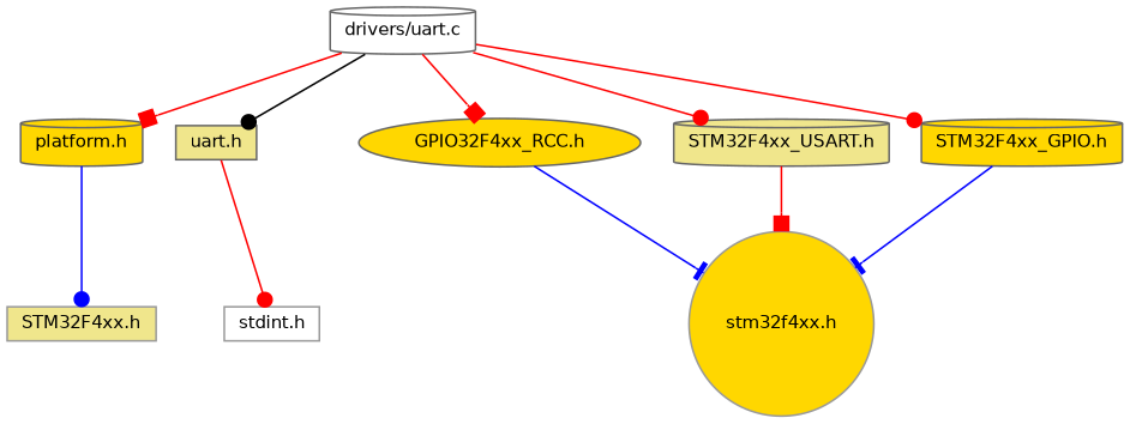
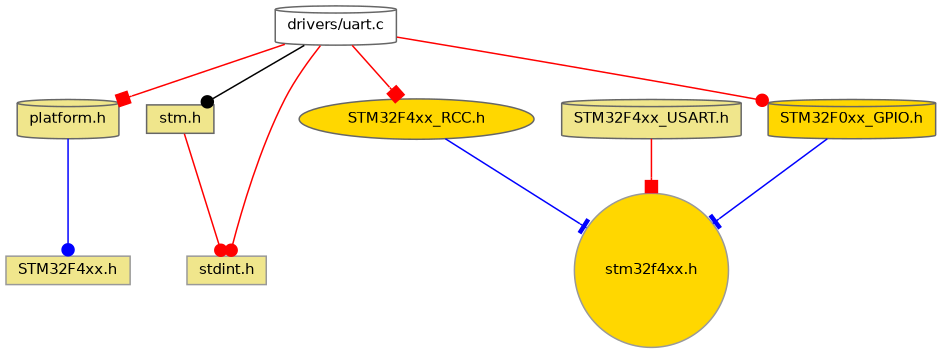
  digraph {
    node [color=grey40 fillcolor=gold fontname=Helvetica fontsize=10 shape=cylinder style=filled]
    edge [arrowhead=dot color=red fontname=Helvetica fontsize=10 labelfontname=Helvetica labelfontsize=10 style=solid]
    n1 [color=gray40 fillcolor=white fontcolor=black height=0.2 label="drivers/uart.c" width=0.4]
-   n2 [height=0.2 label="platform.h" width=0.4]
-   n3 [fillcolor=khaki height=0.2 label="uart.h" shape=box width=0.4]
-   n4 [height=0.2 label="GPIO32F4xx_RCC.h" shape=ellipse width=0.4]
+   n2 [fillcolor=khaki height=0.2 label="platform.h" width=0.4]
+   n3 [fillcolor=khaki height=0.2 label="stm.h" shape=box width=0.4]
+   n4 [height=0.2 label="STM32F4xx_RCC.h" shape=ellipse width=0.4]
    n5 [fillcolor=khaki height=0.2 label="STM32F4xx_USART.h" width=0.4]
-   n6 [height=0.2 label="STM32F4xx_GPIO.h" width=0.4]
+   n6 [height=0.2 label="STM32F0xx_GPIO.h" width=0.4]
    n7 [color=grey60 fillcolor=khaki height=0.2 label="STM32F4xx.h" shape=box width=0.4]
-   n8 [color=grey60 fillcolor=white height=0.2 label="stdint.h" shape=box width=0.4]
+   n8 [color=grey60 fillcolor=khaki height=0.2 label="stdint.h" shape=box width=0.4]
    n9 [color=grey60 height=0.2 label="stm32f4xx.h" shape=circle width=0.4]
    n1 -> n2 [arrowhead=box]
    n1 -> n3 [color=black]
    n1 -> n4 [arrowhead=box]
-   n1 -> n5
+   n1 -> n8
    n1 -> n6
    n2 -> n7 [color=blue]
    n3 -> n8
    n4 -> n9 [arrowhead=tee color=blue]
    n5 -> n9 [arrowhead=box]
    n6 -> n9 [arrowhead=tee color=blue]
  }
